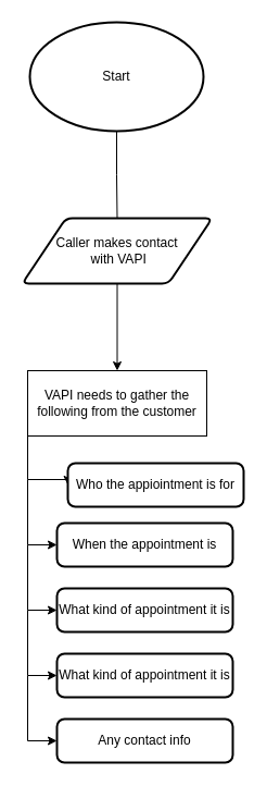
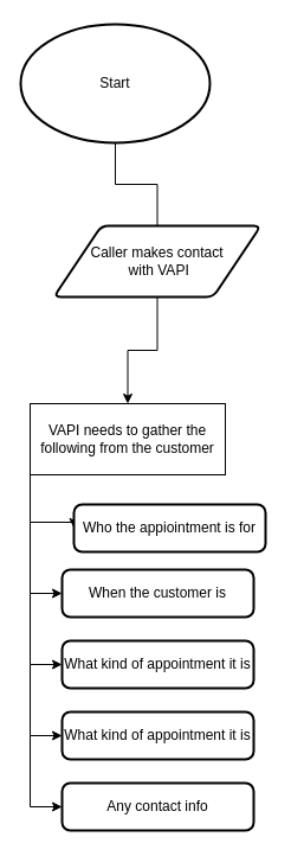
  <mxCell id="0" />
  <mxCell id="1" parent="0" />
  <mxCell id="2" style="edgeStyle=orthogonalEdgeStyle;rounded=0;orthogonalLoop=1;jettySize=auto;html=1;entryX=0.5;entryY=0;entryDx=0;entryDy=0;endArrow=none;" edge="1" parent="1" source="3" target="5"><mxGeometry relative="1" as="geometry" /></mxCell>
- <mxCell id="3" value="Start" style="strokeWidth=2;html=1;shape=mxgraph.flowchart.start_2;whiteSpace=wrap;" vertex="1" parent="1"><mxGeometry x="27" y="20" width="160" height="100" as="geometry" /></mxCell>
+ <mxCell id="3" value="Start" style="strokeWidth=2;html=1;shape=mxgraph.flowchart.start_2;whiteSpace=wrap;" vertex="1" parent="1"><mxGeometry x="17" y="20" width="160" height="100" as="geometry" /></mxCell>
  <mxCell id="4" style="edgeStyle=orthogonalEdgeStyle;rounded=0;orthogonalLoop=1;jettySize=auto;html=1;entryX=0.5;entryY=0;entryDx=0;entryDy=0;" edge="1" parent="1" source="5" target="7"><mxGeometry relative="1" as="geometry" /></mxCell>
- <mxCell id="5" value="&lt;div&gt;Caller makes contact&lt;/div&gt;&lt;div&gt;&amp;nbsp;with VAPI&lt;/div&gt;" style="shape=parallelogram;html=1;strokeWidth=2;perimeter=parallelogramPerimeter;whiteSpace=wrap;rounded=1;arcSize=12;size=0.23;" vertex="1" parent="1"><mxGeometry x="20" y="200" width="175" height="60" as="geometry" /></mxCell>
+ <mxCell id="5" value="&lt;div&gt;Caller makes contact&lt;/div&gt;&lt;div&gt;&amp;nbsp;with VAPI&lt;/div&gt;" style="shape=parallelogram;html=1;strokeWidth=2;perimeter=parallelogramPerimeter;whiteSpace=wrap;rounded=1;arcSize=12;size=0.23;" vertex="1" parent="1"><mxGeometry x="45" y="190" width="175" height="60" as="geometry" /></mxCell>
  <mxCell id="6" style="edgeStyle=orthogonalEdgeStyle;rounded=0;orthogonalLoop=1;jettySize=auto;html=1;exitX=0;exitY=1;exitDx=0;exitDy=0;entryX=0;entryY=0.5;entryDx=0;entryDy=0;" edge="1" parent="1" source="7" target="8"><mxGeometry relative="1" as="geometry"><Array as="points"><mxPoint x="25" y="440" /></Array></mxGeometry></mxCell>
  <mxCell id="7" value="VAPI needs to gather the following from the customer" style="rounded=0;whiteSpace=wrap;html=1;" vertex="1" parent="1"><mxGeometry x="25" y="340" width="165" height="60" as="geometry" /></mxCell>
  <mxCell id="8" value="Who the appiointment is for" style="rounded=1;whiteSpace=wrap;html=1;absoluteArcSize=1;arcSize=14;strokeWidth=2;" vertex="1" parent="1"><mxGeometry x="62" y="425" width="162" height="40" as="geometry" /></mxCell>
- <mxCell id="9" value="When the appointment is" style="rounded=1;whiteSpace=wrap;html=1;absoluteArcSize=1;arcSize=14;strokeWidth=2;" vertex="1" parent="1"><mxGeometry x="52" y="480" width="162" height="40" as="geometry" /></mxCell>
+ <mxCell id="9" value="When the customer is" style="rounded=1;whiteSpace=wrap;html=1;absoluteArcSize=1;arcSize=14;strokeWidth=2;" vertex="1" parent="1"><mxGeometry x="52" y="480" width="162" height="40" as="geometry" /></mxCell>
  <mxCell id="10" value="What kind of appointment it is" style="rounded=1;whiteSpace=wrap;html=1;absoluteArcSize=1;arcSize=14;strokeWidth=2;" vertex="1" parent="1"><mxGeometry x="52" y="540" width="162" height="40" as="geometry" /></mxCell>
  <mxCell id="11" value="What kind of appointment it is" style="rounded=1;whiteSpace=wrap;html=1;absoluteArcSize=1;arcSize=14;strokeWidth=2;" vertex="1" parent="1"><mxGeometry x="52" y="600" width="162" height="40" as="geometry" /></mxCell>
  <mxCell id="12" value="Any contact info" style="rounded=1;whiteSpace=wrap;html=1;absoluteArcSize=1;arcSize=14;strokeWidth=2;" vertex="1" parent="1"><mxGeometry x="52" y="660" width="162" height="40" as="geometry" /></mxCell>
  <mxCell id="13" style="edgeStyle=orthogonalEdgeStyle;rounded=0;orthogonalLoop=1;jettySize=auto;html=1;entryX=0;entryY=0.5;entryDx=0;entryDy=0;" edge="1" parent="1"><mxGeometry relative="1" as="geometry"><mxPoint x="25" y="440" as="sourcePoint" /><mxPoint x="52" y="500" as="targetPoint" /><Array as="points"><mxPoint x="25" y="500" /></Array></mxGeometry></mxCell>
  <mxCell id="14" style="edgeStyle=orthogonalEdgeStyle;rounded=0;orthogonalLoop=1;jettySize=auto;html=1;entryX=0;entryY=0.5;entryDx=0;entryDy=0;" edge="1" parent="1"><mxGeometry relative="1" as="geometry"><mxPoint x="25" y="500" as="sourcePoint" /><mxPoint x="52" y="560" as="targetPoint" /><Array as="points"><mxPoint x="25" y="560" /></Array></mxGeometry></mxCell>
  <mxCell id="15" style="edgeStyle=orthogonalEdgeStyle;rounded=0;orthogonalLoop=1;jettySize=auto;html=1;entryX=0;entryY=0.5;entryDx=0;entryDy=0;" edge="1" parent="1"><mxGeometry relative="1" as="geometry"><mxPoint x="25" y="560" as="sourcePoint" /><mxPoint x="52" y="620" as="targetPoint" /><Array as="points"><mxPoint x="25" y="620" /></Array></mxGeometry></mxCell>
  <mxCell id="16" style="edgeStyle=orthogonalEdgeStyle;rounded=0;orthogonalLoop=1;jettySize=auto;html=1;entryX=0;entryY=0.5;entryDx=0;entryDy=0;" edge="1" parent="1"><mxGeometry relative="1" as="geometry"><mxPoint x="25" y="620" as="sourcePoint" /><mxPoint x="52" y="680" as="targetPoint" /><Array as="points"><mxPoint x="25" y="680" /></Array></mxGeometry></mxCell>
